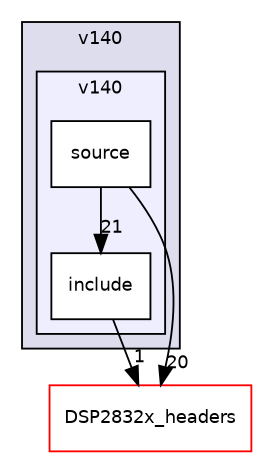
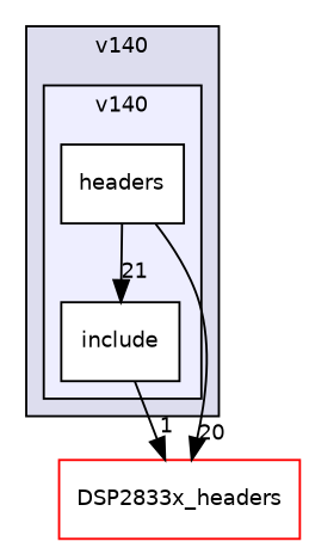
  digraph {
    compound=true
    node [color=black fillcolor=white fontname=Helvetica fontsize=10 shape=box style=filled]
    edge [labeldistance=1.5 labelfontname=Helvetica labelfontsize=10]
    n1 [label=include]
-   n2 [label=source]
-   n3 [color=red label=DSP2832x_headers]
+   n2 [label=headers]
+   n3 [color=red label=DSP2833x_headers]
    subgraph cluster_1 {
      bgcolor="#ddddee"
      fontname=Helvetica
      fontsize=10
      label=v140
      pencolor=black
      subgraph cluster_2 {
        bgcolor="#eeeeff"
        fontname=Helvetica
        fontsize=10
        label=v140
        pencolor=black
        n1
        n2
      }
    }
    n1 -> n3 [headlabel=1]
    n2 -> n1 [headlabel=21]
    n2 -> n3 [headlabel=20]
  }
